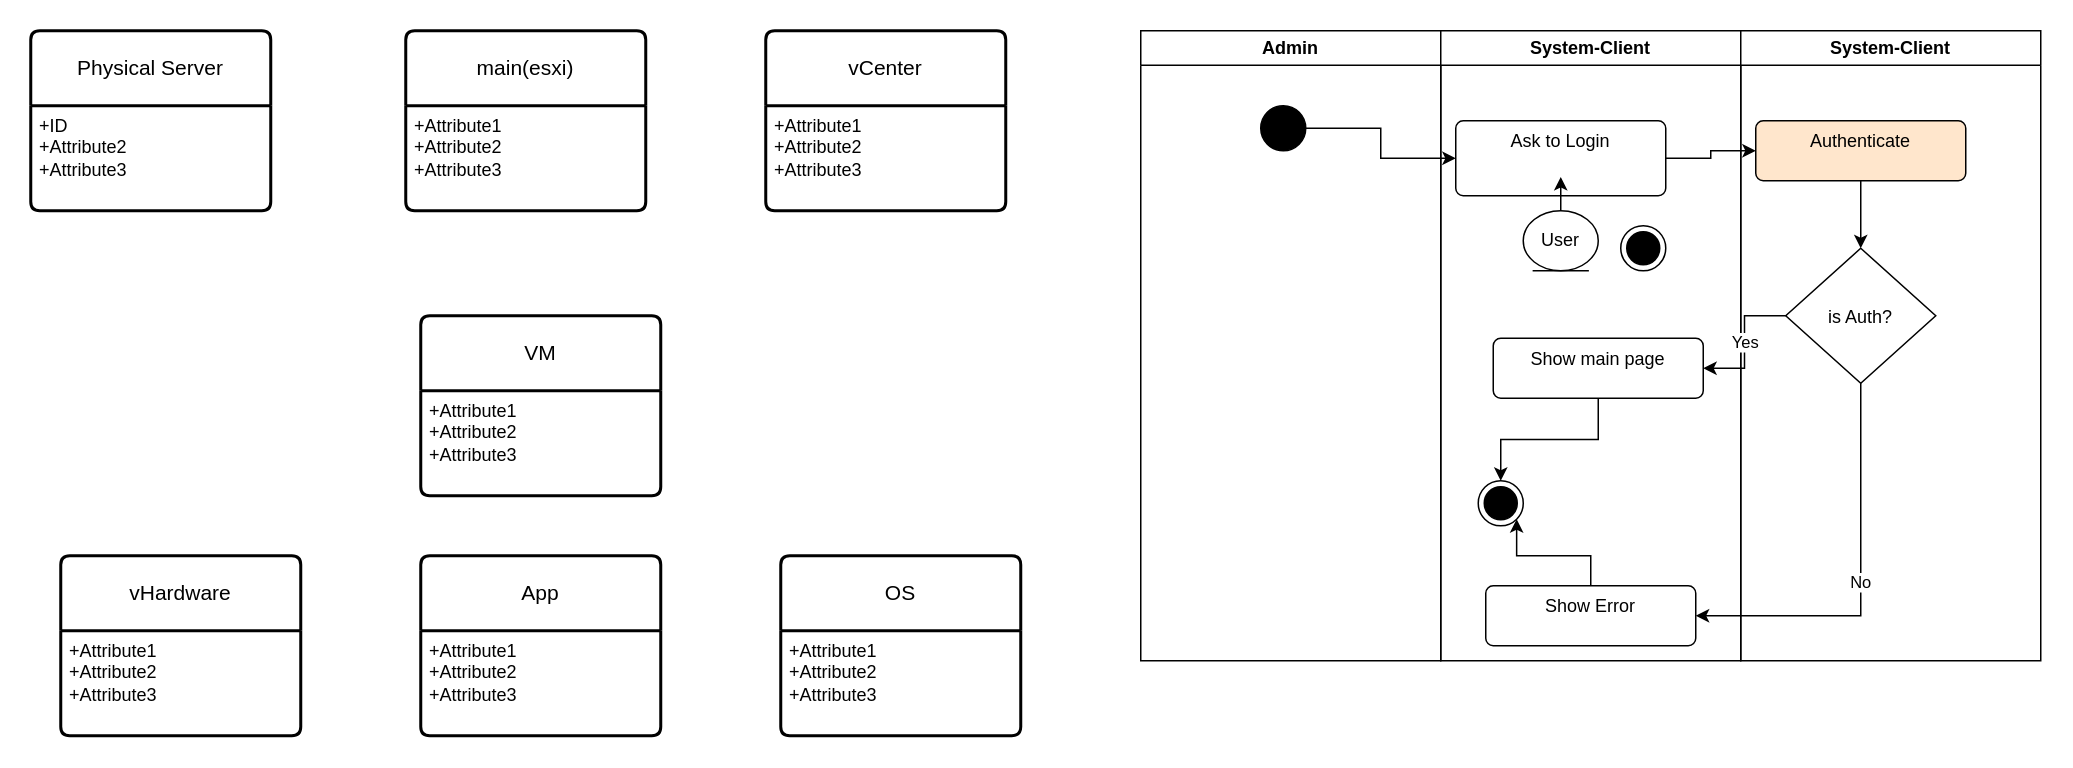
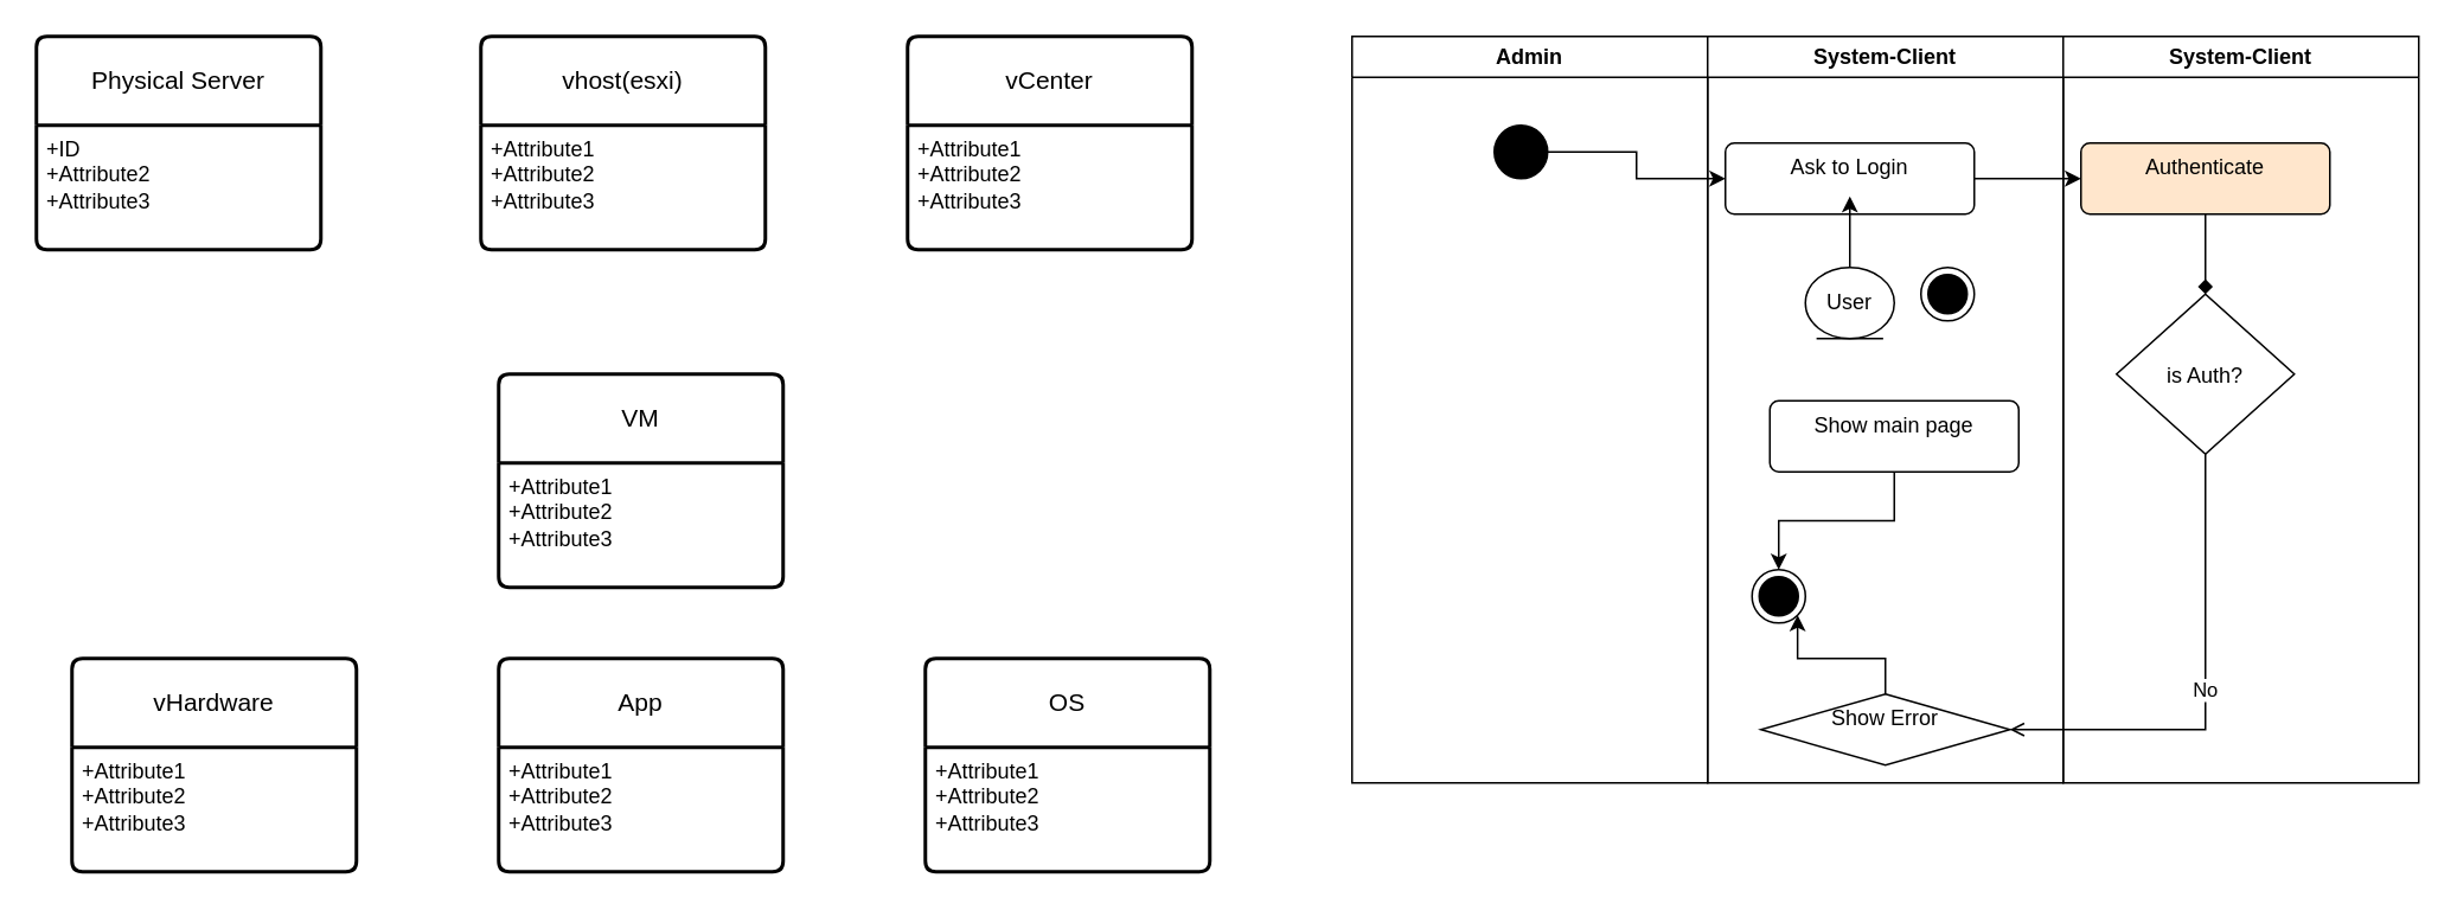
  <mxCell id="0" />
  <mxCell id="1" parent="0" />
  <mxCell id="2" value="Physical Server" style="swimlane;childLayout=stackLayout;horizontal=1;startSize=50;horizontalStack=0;rounded=1;fontSize=14;fontStyle=0;strokeWidth=2;resizeParent=0;resizeLast=1;shadow=0;dashed=0;align=center;arcSize=4;whiteSpace=wrap;html=1;" parent="1" vertex="1"><mxGeometry x="20" y="20" width="160" height="120" as="geometry" /></mxCell>
  <mxCell id="3" value="+ID&lt;br&gt;+Attribute2&lt;br&gt;+Attribute3" style="align=left;strokeColor=none;fillColor=none;spacingLeft=4;fontSize=12;verticalAlign=top;resizable=0;rotatable=0;part=1;html=1;" parent="2" vertex="1"><mxGeometry y="50" width="160" height="70" as="geometry" /></mxCell>
  <mxCell id="4" value="vCenter" style="swimlane;childLayout=stackLayout;horizontal=1;startSize=50;horizontalStack=0;rounded=1;fontSize=14;fontStyle=0;strokeWidth=2;resizeParent=0;resizeLast=1;shadow=0;dashed=0;align=center;arcSize=4;whiteSpace=wrap;html=1;" parent="1" vertex="1"><mxGeometry x="510" y="20" width="160" height="120" as="geometry" /></mxCell>
  <mxCell id="5" value="+Attribute1&#10;+Attribute2&#10;+Attribute3" style="align=left;strokeColor=none;fillColor=none;spacingLeft=4;fontSize=12;verticalAlign=top;resizable=0;rotatable=0;part=1;html=1;" parent="4" vertex="1"><mxGeometry y="50" width="160" height="70" as="geometry" /></mxCell>
- <mxCell id="6" value="main(esxi)" style="swimlane;childLayout=stackLayout;horizontal=1;startSize=50;horizontalStack=0;rounded=1;fontSize=14;fontStyle=0;strokeWidth=2;resizeParent=0;resizeLast=1;shadow=0;dashed=0;align=center;arcSize=4;whiteSpace=wrap;html=1;" parent="1" vertex="1"><mxGeometry x="270" y="20" width="160" height="120" as="geometry" /></mxCell>
+ <mxCell id="6" value="vhost(esxi)" style="swimlane;childLayout=stackLayout;horizontal=1;startSize=50;horizontalStack=0;rounded=1;fontSize=14;fontStyle=0;strokeWidth=2;resizeParent=0;resizeLast=1;shadow=0;dashed=0;align=center;arcSize=4;whiteSpace=wrap;html=1;" parent="1" vertex="1"><mxGeometry x="270" y="20" width="160" height="120" as="geometry" /></mxCell>
  <mxCell id="7" value="+Attribute1&#10;+Attribute2&#10;+Attribute3" style="align=left;strokeColor=none;fillColor=none;spacingLeft=4;fontSize=12;verticalAlign=top;resizable=0;rotatable=0;part=1;html=1;" parent="6" vertex="1"><mxGeometry y="50" width="160" height="70" as="geometry" /></mxCell>
  <mxCell id="8" value="VM" style="swimlane;childLayout=stackLayout;horizontal=1;startSize=50;horizontalStack=0;rounded=1;fontSize=14;fontStyle=0;strokeWidth=2;resizeParent=0;resizeLast=1;shadow=0;dashed=0;align=center;arcSize=4;whiteSpace=wrap;html=1;" parent="1" vertex="1"><mxGeometry x="280" y="210" width="160" height="120" as="geometry" /></mxCell>
  <mxCell id="9" value="+Attribute1&#10;+Attribute2&#10;+Attribute3" style="align=left;strokeColor=none;fillColor=none;spacingLeft=4;fontSize=12;verticalAlign=top;resizable=0;rotatable=0;part=1;html=1;" parent="8" vertex="1"><mxGeometry y="50" width="160" height="70" as="geometry" /></mxCell>
  <mxCell id="10" value="vHardware" style="swimlane;childLayout=stackLayout;horizontal=1;startSize=50;horizontalStack=0;rounded=1;fontSize=14;fontStyle=0;strokeWidth=2;resizeParent=0;resizeLast=1;shadow=0;dashed=0;align=center;arcSize=4;whiteSpace=wrap;html=1;" parent="1" vertex="1"><mxGeometry x="40" y="370" width="160" height="120" as="geometry" /></mxCell>
  <mxCell id="11" value="+Attribute1&#10;+Attribute2&#10;+Attribute3" style="align=left;strokeColor=none;fillColor=none;spacingLeft=4;fontSize=12;verticalAlign=top;resizable=0;rotatable=0;part=1;html=1;" parent="10" vertex="1"><mxGeometry y="50" width="160" height="70" as="geometry" /></mxCell>
  <mxCell id="12" value="App" style="swimlane;childLayout=stackLayout;horizontal=1;startSize=50;horizontalStack=0;rounded=1;fontSize=14;fontStyle=0;strokeWidth=2;resizeParent=0;resizeLast=1;shadow=0;dashed=0;align=center;arcSize=4;whiteSpace=wrap;html=1;" parent="1" vertex="1"><mxGeometry x="280" y="370" width="160" height="120" as="geometry" /></mxCell>
  <mxCell id="13" value="+Attribute1&#10;+Attribute2&#10;+Attribute3" style="align=left;strokeColor=none;fillColor=none;spacingLeft=4;fontSize=12;verticalAlign=top;resizable=0;rotatable=0;part=1;html=1;" parent="12" vertex="1"><mxGeometry y="50" width="160" height="70" as="geometry" /></mxCell>
  <mxCell id="14" value="OS" style="swimlane;childLayout=stackLayout;horizontal=1;startSize=50;horizontalStack=0;rounded=1;fontSize=14;fontStyle=0;strokeWidth=2;resizeParent=0;resizeLast=1;shadow=0;dashed=0;align=center;arcSize=4;whiteSpace=wrap;html=1;" parent="1" vertex="1"><mxGeometry x="520" y="370" width="160" height="120" as="geometry" /></mxCell>
  <mxCell id="15" value="+Attribute1&#10;+Attribute2&#10;+Attribute3" style="align=left;strokeColor=none;fillColor=none;spacingLeft=4;fontSize=12;verticalAlign=top;resizable=0;rotatable=0;part=1;html=1;" parent="14" vertex="1"><mxGeometry y="50" width="160" height="70" as="geometry" /></mxCell>
  <mxCell id="16" value="" style="group" vertex="1" connectable="0" parent="1"><mxGeometry x="760" y="20" width="600" height="420" as="geometry" /></mxCell>
  <mxCell id="17" value="Admin" style="swimlane;whiteSpace=wrap;html=1;" vertex="1" parent="16"><mxGeometry width="200" height="420" as="geometry" /></mxCell>
  <mxCell id="18" value="" style="ellipse;fillColor=strokeColor;html=1;" vertex="1" parent="17"><mxGeometry x="80" y="50" width="30" height="30" as="geometry" /></mxCell>
  <mxCell id="19" value="System-Client" style="swimlane;whiteSpace=wrap;html=1;" vertex="1" parent="16"><mxGeometry x="200" width="200" height="420" as="geometry" /></mxCell>
- <mxCell id="20" value="Ask to Login" style="html=1;align=center;verticalAlign=top;rounded=1;absoluteArcSize=1;arcSize=10;dashed=0;whiteSpace=wrap;" vertex="1" parent="19"><mxGeometry x="10" y="60" width="140" height="50" as="geometry" /></mxCell>
+ <mxCell id="20" value="Ask to Login" style="html=1;align=center;verticalAlign=top;rounded=1;absoluteArcSize=1;arcSize=10;dashed=0;whiteSpace=wrap;" vertex="1" parent="19"><mxGeometry x="10" y="60" width="140" height="40" as="geometry" /></mxCell>
  <mxCell id="21" value="Show main page" style="html=1;align=center;verticalAlign=top;rounded=1;absoluteArcSize=1;arcSize=10;dashed=0;whiteSpace=wrap;" vertex="1" parent="19"><mxGeometry x="35" y="205" width="140" height="40" as="geometry" /></mxCell>
  <mxCell id="22" style="edgeStyle=orthogonalEdgeStyle;rounded=0;orthogonalLoop=1;jettySize=auto;html=1;entryX=0.5;entryY=0.75;entryDx=0;entryDy=0;entryPerimeter=0;" edge="1" parent="19" source="23" target="20"><mxGeometry relative="1" as="geometry"><Array as="points"><mxPoint x="80" y="120" /></Array></mxGeometry></mxCell>
- <mxCell id="23" value="User" style="ellipse;shape=umlEntity;whiteSpace=wrap;html=1;" vertex="1" parent="19"><mxGeometry x="55" y="120" width="50" height="40" as="geometry" /></mxCell>
- <mxCell id="24" value="Show Error" style="html=1;align=center;verticalAlign=top;rounded=1;absoluteArcSize=1;arcSize=10;dashed=0;whiteSpace=wrap;" vertex="1" parent="19"><mxGeometry x="30" y="370" width="140" height="40" as="geometry" /></mxCell>
+ <mxCell id="23" value="User" style="ellipse;shape=umlEntity;whiteSpace=wrap;html=1;" vertex="1" parent="19"><mxGeometry x="55" y="130" width="50" height="40" as="geometry" /></mxCell>
+ <mxCell id="24" value="Show Error" style="rhombus;html=1;align=center;verticalAlign=top;absoluteArcSize=1;arcSize=10;dashed=0;whiteSpace=wrap;" vertex="1" parent="19"><mxGeometry x="30" y="370" width="140" height="40" as="geometry" /></mxCell>
  <mxCell id="25" value="" style="ellipse;html=1;shape=endState;fillColor=strokeColor;" vertex="1" parent="19"><mxGeometry x="25" y="300" width="30" height="30" as="geometry" /></mxCell>
  <mxCell id="26" style="edgeStyle=orthogonalEdgeStyle;rounded=0;orthogonalLoop=1;jettySize=auto;html=1;entryX=0.5;entryY=0;entryDx=0;entryDy=0;" edge="1" parent="19" source="21" target="25"><mxGeometry relative="1" as="geometry" /></mxCell>
  <mxCell id="27" style="edgeStyle=orthogonalEdgeStyle;rounded=0;orthogonalLoop=1;jettySize=auto;html=1;entryX=1;entryY=1;entryDx=0;entryDy=0;" edge="1" parent="19" source="24" target="25"><mxGeometry relative="1" as="geometry" /></mxCell>
  <mxCell id="28" style="edgeStyle=orthogonalEdgeStyle;rounded=0;orthogonalLoop=1;jettySize=auto;html=1;" edge="1" parent="16" source="18" target="20"><mxGeometry relative="1" as="geometry" /></mxCell>
  <mxCell id="29" value="System-Client" style="swimlane;whiteSpace=wrap;html=1;" vertex="1" parent="16"><mxGeometry x="400" width="200" height="420" as="geometry" /></mxCell>
- <mxCell id="30" value="" style="edgeStyle=orthogonalEdgeStyle;rounded=0;orthogonalLoop=1;jettySize=auto;html=1;" edge="1" parent="29" source="31" target="32"><mxGeometry relative="1" as="geometry" /></mxCell>
+ <mxCell id="30" value="" style="edgeStyle=orthogonalEdgeStyle;rounded=0;orthogonalLoop=1;jettySize=auto;html=1;endArrow=diamond;" edge="1" parent="29" source="31" target="32"><mxGeometry relative="1" as="geometry" /></mxCell>
  <mxCell id="31" value="Authenticate" style="html=1;align=center;verticalAlign=top;rounded=1;absoluteArcSize=1;arcSize=10;dashed=0;whiteSpace=wrap;fillColor=#ffe6cc;" vertex="1" parent="29"><mxGeometry x="10" y="60" width="140" height="40" as="geometry" /></mxCell>
  <mxCell id="32" value="is Auth?" style="rhombus;" vertex="1" parent="29"><mxGeometry x="30" y="145" width="100" height="90" as="geometry" /></mxCell>
  <mxCell id="33" style="edgeStyle=orthogonalEdgeStyle;rounded=0;orthogonalLoop=1;jettySize=auto;html=1;" edge="1" parent="16" source="20" target="31"><mxGeometry relative="1" as="geometry" /></mxCell>
- <mxCell id="34" value="Yes" style="edgeStyle=orthogonalEdgeStyle;rounded=0;orthogonalLoop=1;jettySize=auto;html=1;" edge="1" parent="16" source="32" target="21"><mxGeometry relative="1" as="geometry" /></mxCell>
- <mxCell id="35" value="No" style="edgeStyle=orthogonalEdgeStyle;rounded=0;orthogonalLoop=1;jettySize=auto;html=1;entryX=1;entryY=0.5;entryDx=0;entryDy=0;" edge="1" parent="16" source="32" target="24"><mxGeometry relative="1" as="geometry"><Array as="points"><mxPoint x="480" y="390" /></Array></mxGeometry></mxCell>
+ <mxCell id="35" value="No" style="edgeStyle=orthogonalEdgeStyle;rounded=0;orthogonalLoop=1;jettySize=auto;html=1;entryX=1;entryY=0.5;entryDx=0;entryDy=0;endArrow=open;" edge="1" parent="16" source="32" target="24"><mxGeometry relative="1" as="geometry"><Array as="points"><mxPoint x="480" y="390" /></Array></mxGeometry></mxCell>
  <mxCell id="36" value="" style="ellipse;html=1;shape=endState;fillColor=strokeColor;" vertex="1" parent="16"><mxGeometry x="320" y="130" width="30" height="30" as="geometry" /></mxCell>
